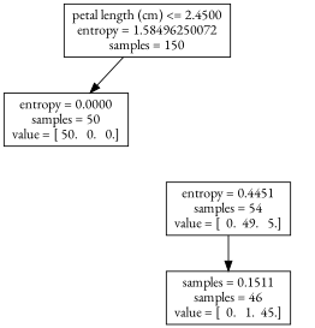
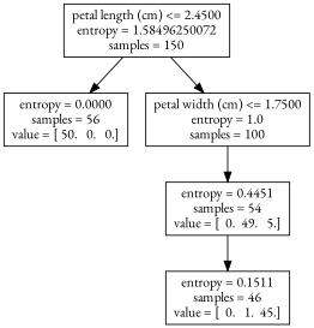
  digraph {
    fontname="EB Garamond"
    node [fontname="EB Garamond" shape=box]
    edge [fontname="EB Garamond"]
    n1 [label="petal length (cm) <= 2.4500\nentropy = 1.58496250072\nsamples = 150"]
-   n2 [label="entropy = 0.0000\nsamples = 50\nvalue = [ 50.   0.   0.]"]
+   n2 [label="entropy = 0.0000\nsamples = 56\nvalue = [ 50.   0.   0.]"]
+   n3 [label="petal width (cm) <= 1.7500\nentropy = 1.0\nsamples = 100"]
    n4 [label="entropy = 0.4451\nsamples = 54\nvalue = [  0.  49.   5.]"]
-   n5 [label="samples = 0.1511\nsamples = 46\nvalue = [  0.   1.  45.]"]
+   n5 [label="entropy = 0.1511\nsamples = 46\nvalue = [  0.   1.  45.]"]
    n1 -> n2
+   n1 -> n3
+   n3 -> n4
    n4 -> n5
  }
